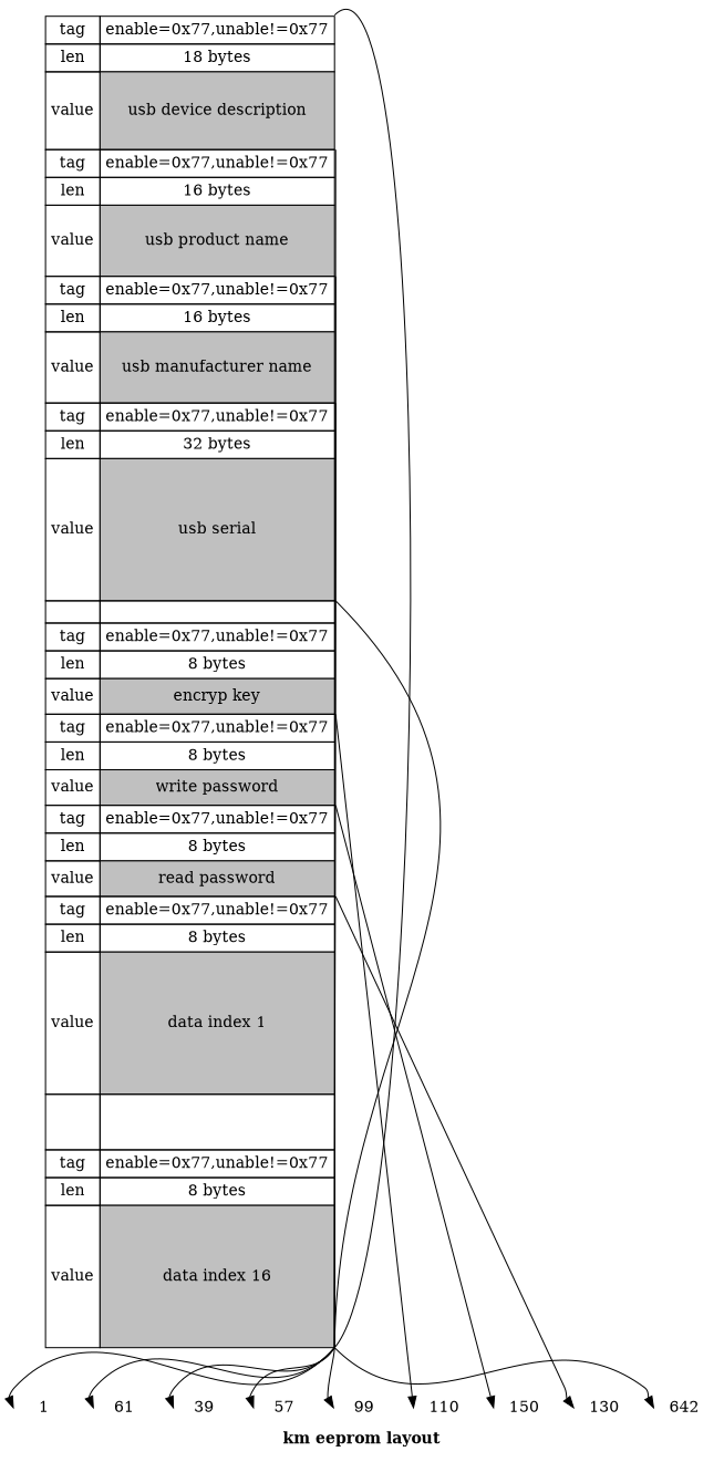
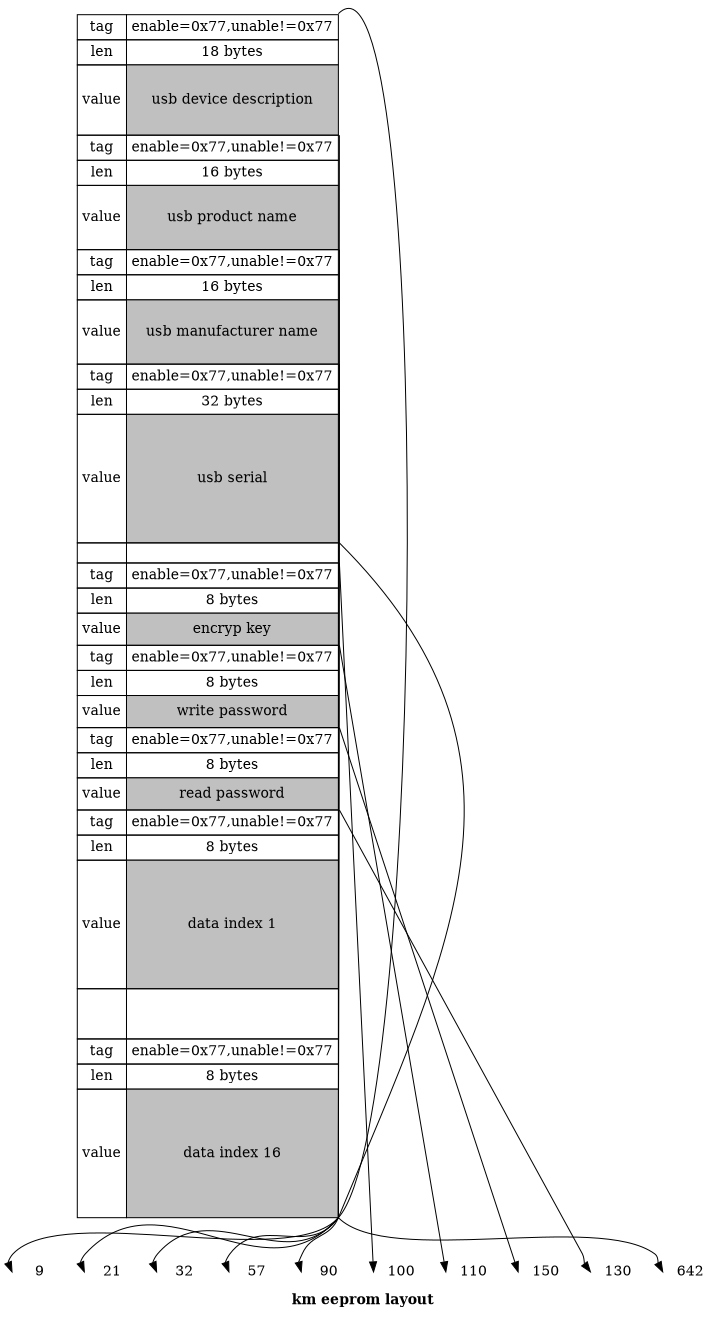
  digraph {
    label=<<B>km eeprom layout</B>>
    rankdir=TB
    node [shape=plaintext]
    edge [headport=w]
    n1 [height=0 label=< 		<table title="eeprom" border="0" cellborder="1" cellspacing="0" cellpadding="4"> 			<tr><td colspan="1">tag</td> 				<td colspan="4" width="128" port="eeprom_1">enable=0x77,unable!=0x77</td></tr> 			<tr><td colspan="1">len</td> 				<td colspan="4" width="128">18 bytes</td></tr> 			<tr><td colspan="1" rowspan="1">value</td> 				<td colspan="4" width="128" rowspan="1" height="70" bgcolor="grey">usb device description</td></tr> 			<tr><td colspan="1">tag</td> 				<td colspan="4" width="128" port="eeprom_2">enable=0x77,unable!=0x77</td></tr> 			<tr><td colspan="1">len</td> 				<td colspan="4">16 bytes</td></tr> 			<tr><td colspan="1" rowspan="1">value</td> 				<td colspan="4" width="128" rowspan="1" height="64" bgcolor="grey">usb product name</td></tr> 			<tr><td colspan="1">tag</td> 				<td colspan="4" width="128" port="eeprom_3">enable=0x77,unable!=0x77</td></tr> 			<tr><td colspan="1">len</td> 				<td colspan="4" width="128">16 bytes</td></tr> 			<tr><td colspan="1" rowspan="1">value</td> 				<td colspan="4" width="128" rowspan="1" height="64" bgcolor="grey">usb manufacturer name</td></tr> 			<tr><td colspan="1">tag</td> 				<td colspan="4" width="128" port="eeprom_4">enable=0x77,unable!=0x77</td></tr> 			<tr><td colspan="1">len</td> 				<td colspan="4" width="128">32 bytes</td></tr> 			<tr><td colspan="1" rowspan="1">value</td> 				<td colspan="4" width="128" rowspan="1" height="128" bgcolor="grey" port="eeprom_5">usb serial</td></tr>  			<tr><td colspan="1" rowspan="1"></td> 				<td colspan="4" width="128" rowspan="1" height="20"></td></tr> 				 			<tr><td colspan="1">tag</td> 				<td colspan="4" width="128" port="eeprom_6">enable=0x77,unable!=0x77</td></tr> 			<tr><td colspan="1">len</td> 				<td colspan="4" width="128">8 bytes</td></tr> 			<tr><td colspan="1" rowspan="1">value</td> 				<td colspan="4" width="128" rowspan="1" height="32" bgcolor="grey">encryp key</td></tr>  			<tr><td colspan="1">tag</td> 				<td colspan="4" width="128" port="eeprom_7">enable=0x77,unable!=0x77</td></tr> 			<tr><td colspan="1">len</td> 				<td colspan="4" width="128">8 bytes</td></tr> 			<tr><td colspan="1" rowspan="1">value</td> 				<td colspan="4" width="128" rowspan="1" height="32" bgcolor="grey">write password</td></tr>  			<tr><td colspan="1">tag</td> 				<td colspan="4" width="128" port="eeprom_8">enable=0x77,unable!=0x77</td></tr> 			<tr><td colspan="1">len</td> 				<td colspan="4" width="128">8 bytes</td></tr> 			<tr><td colspan="1" rowspan="1">value</td> 				<td colspan="4" width="128" rowspan="1" height="32" bgcolor="grey" port="eeprom_9">read password</td></tr>	  			<tr><td colspan="1">tag</td> 				<td colspan="4" width="128" port="eeprom_10">enable=0x77,unable!=0x77</td></tr> 			<tr><td colspan="1">len</td> 				<td colspan="4" width="128">8 bytes</td></tr> 			<tr><td colspan="1" rowspan="1">value</td> 				<td colspan="4" width="128" rowspan="1" height="128" bgcolor="grey">data index 1</td></tr>		  			<tr><td colspan="1" rowspan="1"></td> 				<td colspan="4" width="128" rowspan="1" height="50"></td></tr> 				 			<tr><td colspan="1">tag</td> 				<td colspan="4" width="128" port="eeprom_11">enable=0x77,unable!=0x77</td></tr> 			<tr><td colspan="1">len</td> 				<td colspan="4" width="128">8 bytes</td></tr> 			<tr><td colspan="1" rowspan="1">value</td> 				<td colspan="4" width="128" rowspan="1" height="128" bgcolor="grey" port="eeprom_12">data index 16</td></tr>					 		</table>> margin=0 shape=none width=0]
-   n2 [label=1]
-   n3 [label=61]
-   n4 [label=39]
+   n2 [label=9]
+   n3 [label=21]
+   n4 [label=32]
    n5 [label=57]
-   n6 [label=99]
+   n6 [label=90]
+   n7 [label=100]
    n8 [label=110]
    n9 [label=150]
    n10 [label=130]
    n11 [label=642]
    n1 -> n2 [tailport="eeprom_1:ne"]
    n1 -> n3 [tailport="eeprom_2:ne"]
    n1 -> n4 [tailport="eeprom_3:ne"]
    n1 -> n5 [tailport="eeprom_4:ne"]
    n1 -> n6 [tailport="eeprom_5:se"]
+   n1 -> n7 [tailport="eeprom_6:ne"]
    n1 -> n8 [tailport="eeprom_7:ne"]
    n1 -> n9 [tailport="eeprom_8:ne"]
    n1 -> n10 [tailport="eeprom_10:ne"]
    n1 -> n11 [tailport="eeprom_12:se"]
  }
